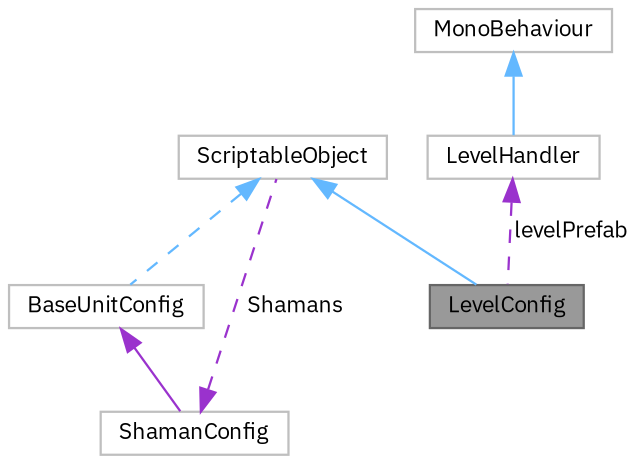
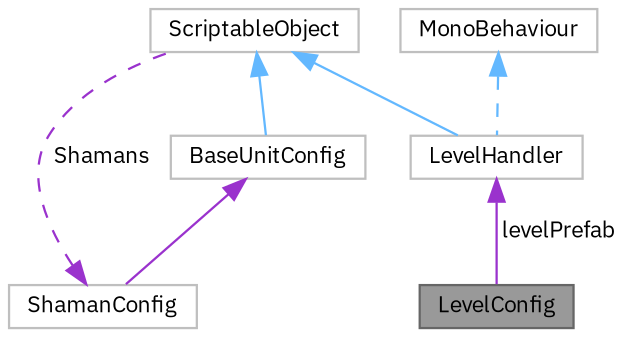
  digraph {
    fontname="IBM Plex Sans"
    node [color=grey75 fillcolor=white fontname="IBM Plex Sans" fontsize=10 shape=box style=filled]
    edge [color=steelblue1 dir=back fontname="IBM Plex Sans" fontsize=10 labelfontname=Helvetica labelfontsize=10 style=solid]
    n1 [color=gray40 fillcolor=grey60 fontcolor=black height=0.2 label=LevelConfig width=0.4]
    n2 [height=0.2 label=ScriptableObject width=0.4]
    n3 [height=0.2 label=BaseUnitConfig width=0.4]
    n4 [height=0.2 label=ShamanConfig width=0.4]
    n5 [height=0.2 label=LevelHandler width=0.4]
    n6 [height=0.2 label=MonoBehaviour width=0.4]
-   n2 -> n1
-   n2 -> n3 [style=dashed]
+   n2 -> n5
+   n2 -> n3
    n3 -> n4 [color=darkorchid3]
    n4 -> n2 [color=darkorchid3 label=" Shamans" style=dashed]
-   n5 -> n1 [color=darkorchid3 label=" levelPrefab" style=dashed]
-   n6 -> n5
+   n5 -> n1 [color=darkorchid3 label=" levelPrefab"]
+   n6 -> n5 [style=dashed]
  }
